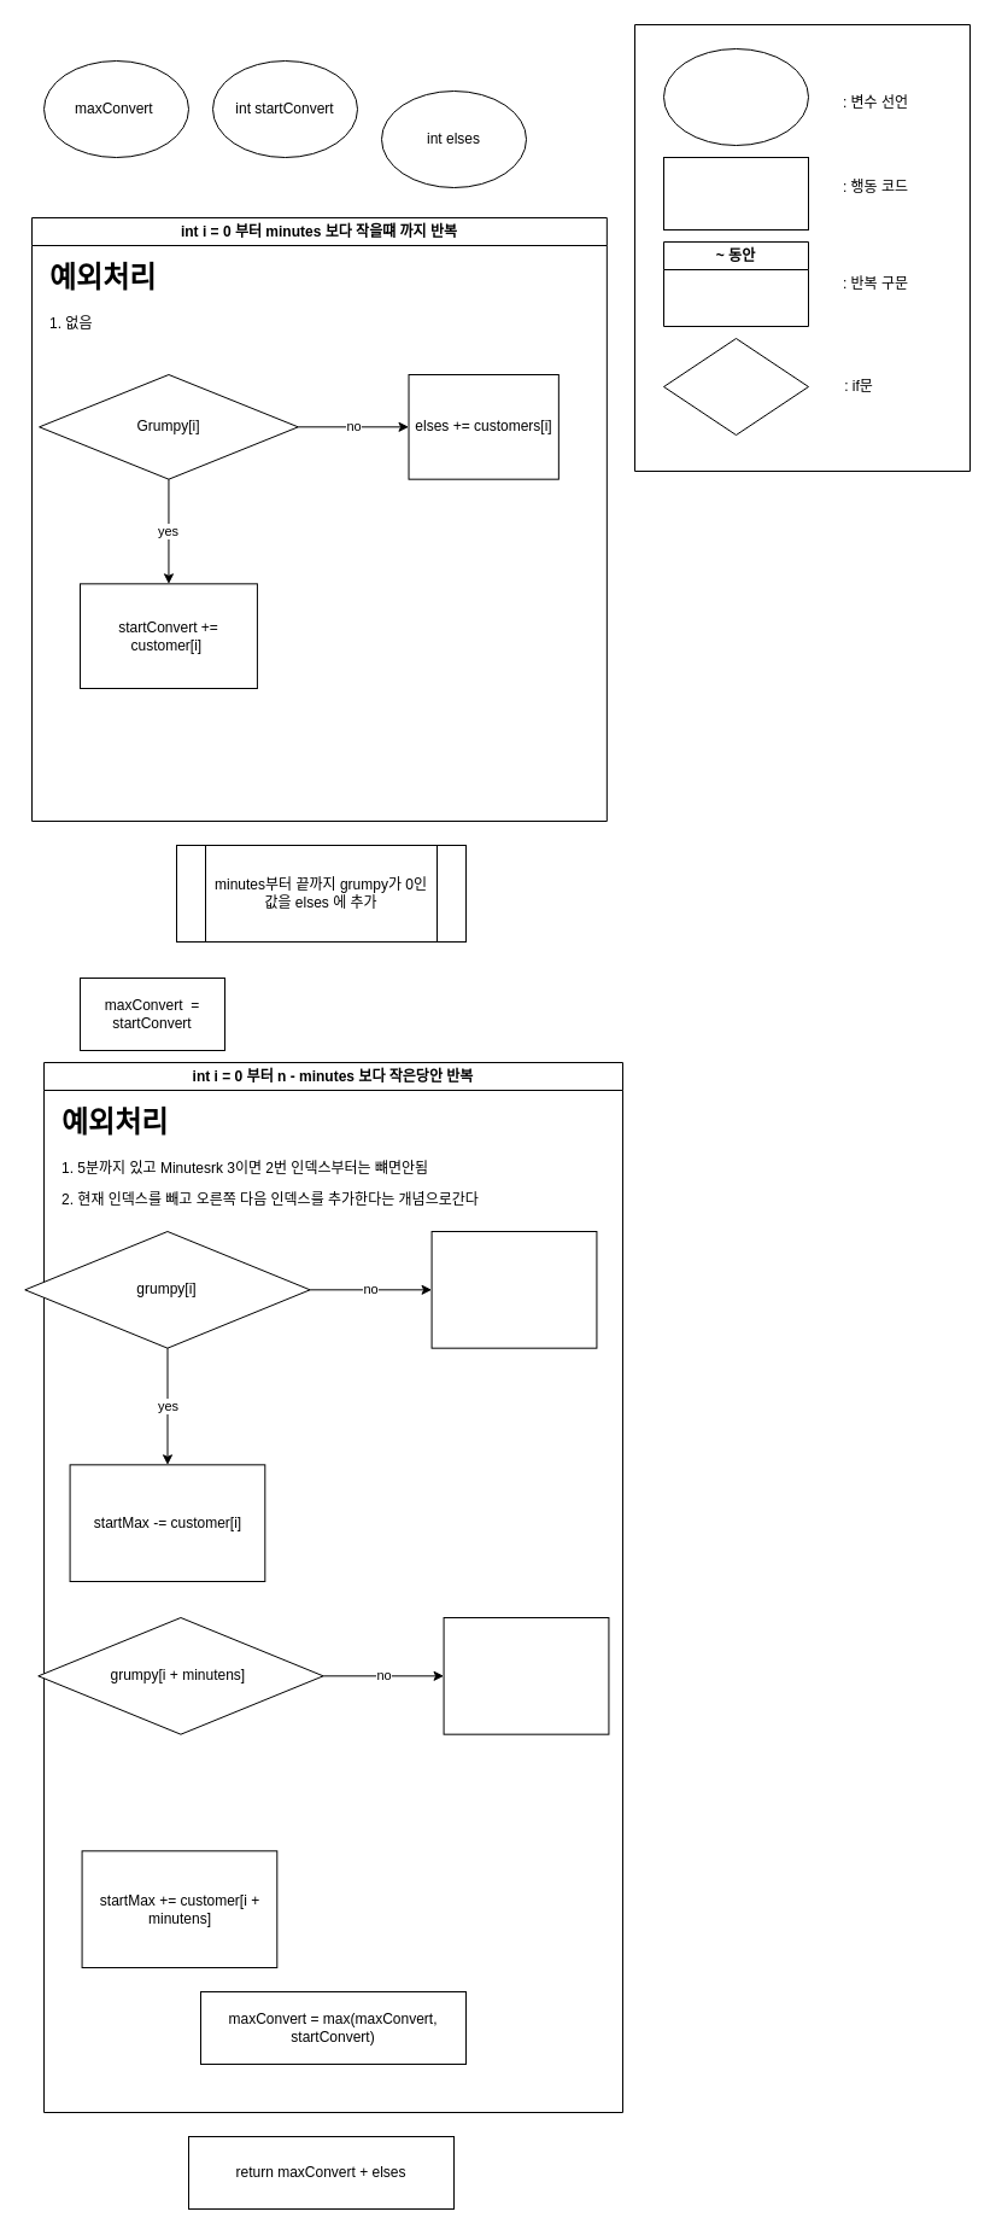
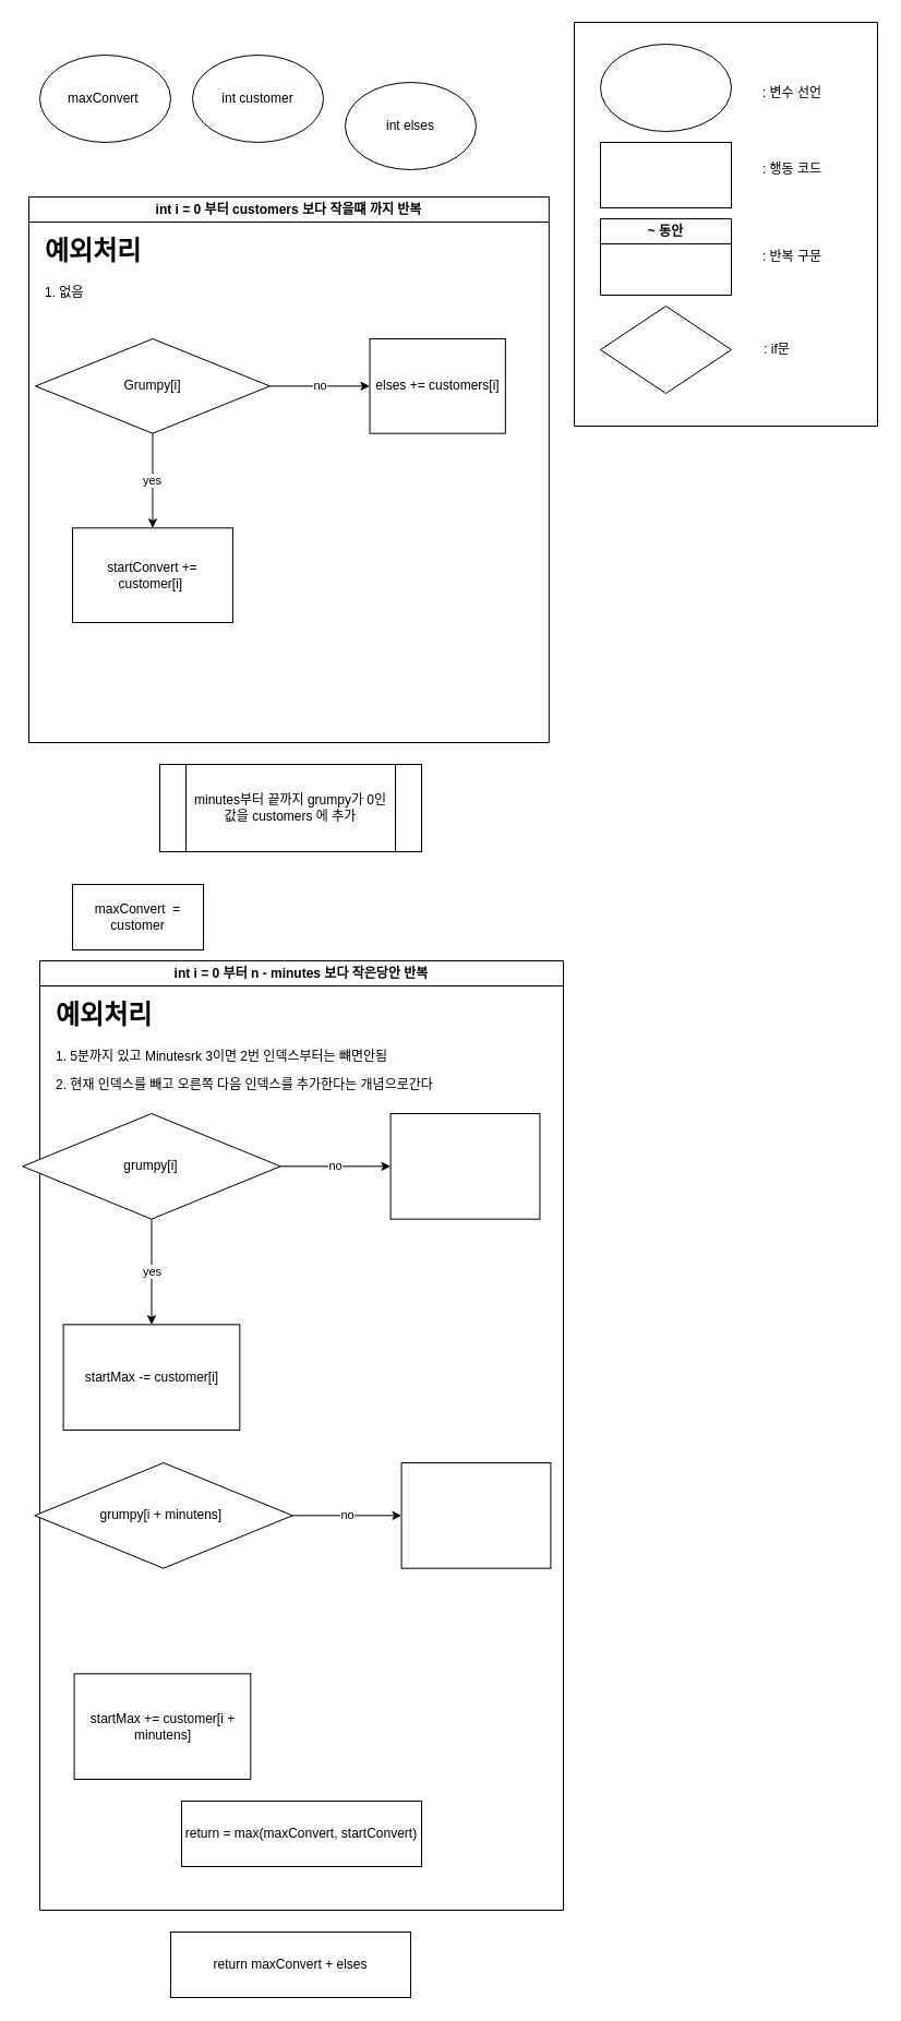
  <mxCell id="0" />
  <mxCell id="1" parent="0" />
  <mxCell id="2" value="" style="swimlane;startSize=0;" vertex="1" parent="1"><mxGeometry x="526" y="20" width="278" height="370" as="geometry" /></mxCell>
  <mxCell id="3" value="" style="ellipse;whiteSpace=wrap;html=1;" vertex="1" parent="2"><mxGeometry x="24" y="20" width="120" height="80" as="geometry" /></mxCell>
  <mxCell id="4" value=": 변수 선언" style="text;html=1;align=center;verticalAlign=middle;whiteSpace=wrap;rounded=0;" vertex="1" parent="2"><mxGeometry x="170" y="50" width="60" height="30" as="geometry" /></mxCell>
  <mxCell id="5" value="" style="rounded=0;whiteSpace=wrap;html=1;" vertex="1" parent="2"><mxGeometry x="24" y="110" width="120" height="60" as="geometry" /></mxCell>
  <mxCell id="6" value=": 행동 코드" style="text;html=1;align=center;verticalAlign=middle;whiteSpace=wrap;rounded=0;" vertex="1" parent="2"><mxGeometry x="170" y="120" width="60" height="30" as="geometry" /></mxCell>
  <mxCell id="7" value="~ 동안" style="swimlane;whiteSpace=wrap;html=1;" vertex="1" parent="2"><mxGeometry x="24" y="180" width="120" height="70" as="geometry" /></mxCell>
  <mxCell id="8" value=": 반복 구문" style="text;html=1;align=center;verticalAlign=middle;whiteSpace=wrap;rounded=0;" vertex="1" parent="2"><mxGeometry x="170" y="200" width="60" height="30" as="geometry" /></mxCell>
  <mxCell id="9" value="" style="rhombus;whiteSpace=wrap;html=1;" vertex="1" parent="2"><mxGeometry x="24" y="260" width="120" height="80" as="geometry" /></mxCell>
  <mxCell id="10" value=": if문" style="text;html=1;align=center;verticalAlign=middle;whiteSpace=wrap;rounded=0;" vertex="1" parent="2"><mxGeometry x="156" y="285" width="60" height="30" as="geometry" /></mxCell>
- <mxCell id="11" value="int i = 0 부터 minutes 보다 작을떄 까지 반복" style="swimlane;whiteSpace=wrap;html=1;startSize=23;" vertex="1" parent="1"><mxGeometry x="26" y="180" width="476.85" height="500" as="geometry" /></mxCell>
+ <mxCell id="11" value="int i = 0 부터 customers 보다 작을떄 까지 반복" style="swimlane;whiteSpace=wrap;html=1;startSize=23;" vertex="1" parent="1"><mxGeometry x="26" y="180" width="476.85" height="500" as="geometry" /></mxCell>
  <mxCell id="12" value="&lt;h1&gt;예외처리&lt;/h1&gt;&lt;p&gt;1. 없음&lt;/p&gt;" style="text;html=1;strokeColor=none;fillColor=none;spacing=5;spacingTop=-20;whiteSpace=wrap;overflow=hidden;rounded=0;" vertex="1" parent="11"><mxGeometry x="10" y="30" width="386" height="120" as="geometry" /></mxCell>
  <mxCell id="13" value="" style="group" vertex="1" connectable="0" parent="11"><mxGeometry x="40" y="130" width="396.85" height="260" as="geometry" /></mxCell>
  <mxCell id="14" value="Grumpy[i]" style="rhombus;whiteSpace=wrap;html=1;" vertex="1" parent="13"><mxGeometry x="-33.905" width="214.729" height="86.667" as="geometry" /></mxCell>
  <mxCell id="15" value="startConvert += customer[i]&amp;nbsp;" style="whiteSpace=wrap;html=1;rounded=0;" vertex="1" parent="13"><mxGeometry y="173.333" width="146.92" height="86.667" as="geometry" /></mxCell>
  <mxCell id="16" value="yes" style="edgeStyle=orthogonalEdgeStyle;rounded=0;orthogonalLoop=1;jettySize=auto;html=1;" edge="1" parent="13" source="14" target="15"><mxGeometry relative="1" as="geometry" /></mxCell>
  <mxCell id="17" value="elses += customers[i]" style="whiteSpace=wrap;html=1;rounded=0;" vertex="1" parent="13"><mxGeometry x="272.533" width="124.317" height="86.667" as="geometry" /></mxCell>
  <mxCell id="18" value="no" style="edgeStyle=orthogonalEdgeStyle;rounded=0;orthogonalLoop=1;jettySize=auto;html=1;" edge="1" parent="13" source="14" target="17"><mxGeometry relative="1" as="geometry" /></mxCell>
  <mxCell id="19" value="maxConvert&amp;nbsp;" style="ellipse;whiteSpace=wrap;html=1;" vertex="1" parent="1"><mxGeometry x="36" y="50" width="120" height="80" as="geometry" /></mxCell>
- <mxCell id="20" value="int startConvert" style="ellipse;whiteSpace=wrap;html=1;" vertex="1" parent="1"><mxGeometry x="176" y="50" width="120" height="80" as="geometry" /></mxCell>
+ <mxCell id="20" value="int customer" style="ellipse;whiteSpace=wrap;html=1;" vertex="1" parent="1"><mxGeometry x="176" y="50" width="120" height="80" as="geometry" /></mxCell>
  <mxCell id="21" value="int i = 0 부터 n - minutes 보다 작은당안 반복" style="swimlane;whiteSpace=wrap;html=1;" vertex="1" parent="1"><mxGeometry x="36" y="880" width="480" height="870" as="geometry" /></mxCell>
  <mxCell id="22" value="&lt;h1&gt;예외처리&lt;/h1&gt;&lt;p&gt;1. 5분까지 있고 Minutesrk 3이면 2번 인덱스부터는 뺴면안됨&lt;/p&gt;&lt;p&gt;2. 현재 인덱스를 빼고 오른쪽 다음 인덱스를 추가한다는 개념으로간다&lt;/p&gt;" style="text;html=1;strokeColor=none;fillColor=none;spacing=5;spacingTop=-20;whiteSpace=wrap;overflow=hidden;rounded=0;" vertex="1" parent="21"><mxGeometry x="10" y="30" width="386" height="120" as="geometry" /></mxCell>
  <mxCell id="23" value="" style="group" vertex="1" connectable="0" parent="21"><mxGeometry x="21.58" y="140" width="436.85" height="290" as="geometry" /></mxCell>
  <mxCell id="24" value="grumpy[i]" style="rhombus;whiteSpace=wrap;html=1;" vertex="1" parent="23"><mxGeometry x="-37.322" width="236.373" height="96.667" as="geometry" /></mxCell>
  <mxCell id="25" value="startMax -= customer[i]" style="whiteSpace=wrap;html=1;rounded=0;" vertex="1" parent="23"><mxGeometry y="193.333" width="161.729" height="96.667" as="geometry" /></mxCell>
  <mxCell id="26" value="yes" style="edgeStyle=orthogonalEdgeStyle;rounded=0;orthogonalLoop=1;jettySize=auto;html=1;" edge="1" parent="23" source="24" target="25"><mxGeometry relative="1" as="geometry" /></mxCell>
  <mxCell id="27" value="" style="whiteSpace=wrap;html=1;rounded=0;" vertex="1" parent="23"><mxGeometry x="300.003" width="136.847" height="96.667" as="geometry" /></mxCell>
  <mxCell id="28" value="no" style="edgeStyle=orthogonalEdgeStyle;rounded=0;orthogonalLoop=1;jettySize=auto;html=1;" edge="1" parent="23" source="24" target="27"><mxGeometry relative="1" as="geometry" /></mxCell>
  <mxCell id="29" value="" style="group" vertex="1" connectable="0" parent="21"><mxGeometry x="31.58" y="460" width="436.85" height="290" as="geometry" /></mxCell>
  <mxCell id="30" value="grumpy[i + minutens]&amp;nbsp;" style="rhombus;whiteSpace=wrap;html=1;" vertex="1" parent="29"><mxGeometry x="-36.322" width="236.373" height="96.667" as="geometry" /></mxCell>
  <mxCell id="31" value="startMax += customer[i + minutens]" style="whiteSpace=wrap;html=1;rounded=0;" vertex="1" parent="29"><mxGeometry y="193.333" width="161.729" height="96.667" as="geometry" /></mxCell>
  <mxCell id="32" value="" style="whiteSpace=wrap;html=1;rounded=0;" vertex="1" parent="29"><mxGeometry x="300.003" width="136.847" height="96.667" as="geometry" /></mxCell>
  <mxCell id="33" value="no" style="edgeStyle=orthogonalEdgeStyle;rounded=0;orthogonalLoop=1;jettySize=auto;html=1;" edge="1" parent="29" source="30" target="32"><mxGeometry relative="1" as="geometry" /></mxCell>
- <mxCell id="34" value="maxConvert = max(maxConvert, startConvert)" style="rounded=0;whiteSpace=wrap;html=1;" vertex="1" parent="21"><mxGeometry x="130" y="770" width="220" height="60" as="geometry" /></mxCell>
+ <mxCell id="34" value="return = max(maxConvert, startConvert)" style="rounded=0;whiteSpace=wrap;html=1;" vertex="1" parent="21"><mxGeometry x="130" y="770" width="220" height="60" as="geometry" /></mxCell>
  <mxCell id="35" value="return maxConvert + elses" style="rounded=0;whiteSpace=wrap;html=1;" vertex="1" parent="1"><mxGeometry x="156" y="1770" width="220" height="60" as="geometry" /></mxCell>
- <mxCell id="36" value="maxConvert&amp;nbsp; = startConvert" style="rounded=0;whiteSpace=wrap;html=1;" vertex="1" parent="1"><mxGeometry x="66" y="810" width="120" height="60" as="geometry" /></mxCell>
- <mxCell id="37" value="minutes부터 끝까지 grumpy가 0인 값을 elses 에 추가" style="shape=process;whiteSpace=wrap;html=1;backgroundOutline=1;" vertex="1" parent="1"><mxGeometry x="146" y="700" width="240" height="80" as="geometry" /></mxCell>
+ <mxCell id="36" value="maxConvert&amp;nbsp; = customer" style="rounded=0;whiteSpace=wrap;html=1;" vertex="1" parent="1"><mxGeometry x="66" y="810" width="120" height="60" as="geometry" /></mxCell>
+ <mxCell id="37" value="minutes부터 끝까지 grumpy가 0인 값을 customers 에 추가" style="shape=process;whiteSpace=wrap;html=1;backgroundOutline=1;" vertex="1" parent="1"><mxGeometry x="146" y="700" width="240" height="80" as="geometry" /></mxCell>
  <mxCell id="38" value="int elses" style="ellipse;whiteSpace=wrap;html=1;" vertex="1" parent="1"><mxGeometry x="316" y="75" width="120" height="80" as="geometry" /></mxCell>
